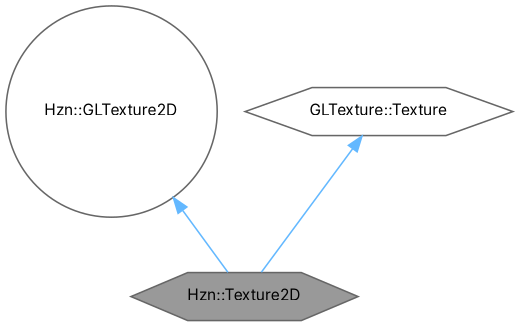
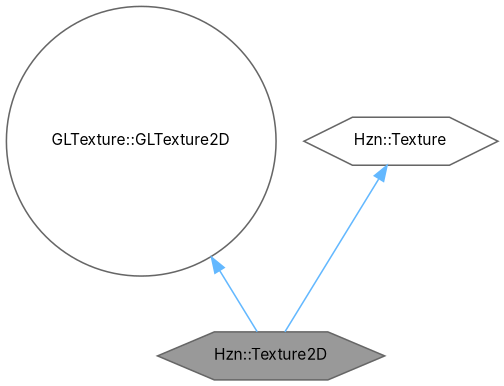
  digraph {
    fontname=Inter
    node [color=gray40 fillcolor=white fontname=Inter fontsize=10 shape=hexagon style=filled]
    edge [color=steelblue1 dir=back fontname=Inter fontsize=10 labelfontname=Helvetica labelfontsize=10 style=solid]
    n1 [fillcolor=grey60 fontcolor=black height=0.2 label="Hzn::Texture2D" width=0.4]
-   n2 [height=0.2 label="Hzn::GLTexture2D" shape=circle width=0.4]
-   n3 [height=0.2 label="GLTexture::Texture" width=0.4]
+   n2 [height=0.2 label="GLTexture::GLTexture2D" shape=circle width=0.4]
+   n3 [height=0.2 label="Hzn::Texture" width=0.4]
    n2 -> n1
    n3 -> n1
  }
